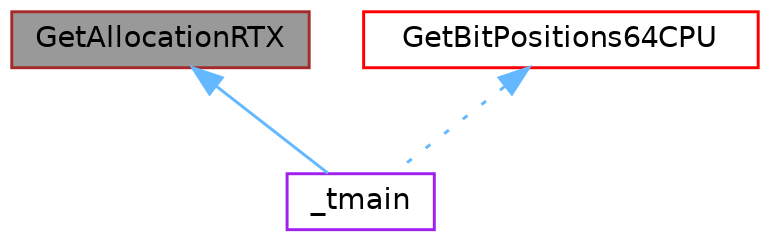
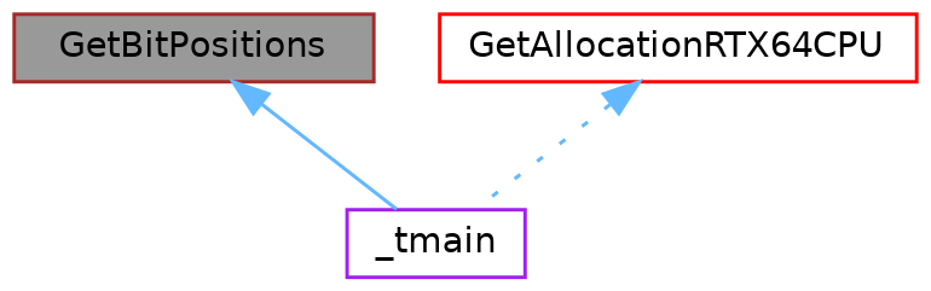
  digraph {
    rankdir=TB
    node [fillcolor=white fontname=Helvetica fontsize=10 shape=box style=filled]
    edge [color=steelblue1 dir=back fontname=Helvetica fontsize=10 labelfontname=Helvetica labelfontsize=10]
-   n1 [color=brown fillcolor=grey60 fontcolor=black height=0.2 label=GetAllocationRTX width=0.4]
+   n1 [color=brown fillcolor=grey60 fontcolor=black height=0.2 label=GetBitPositions width=0.4]
    n2 [color=purple height=0.2 label=_tmain width=0.4]
-   n3 [color=red height=0.2 label=GetBitPositions64CPU width=0.4]
+   n3 [color=red height=0.2 label=GetAllocationRTX64CPU width=0.4]
    n1 -> n2 [style=solid]
    n3 -> n2 [style=dotted]
  }
